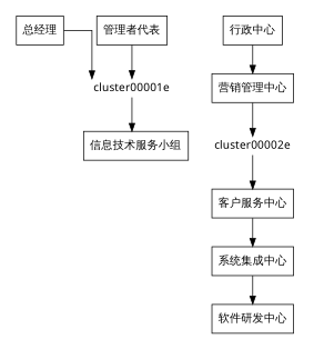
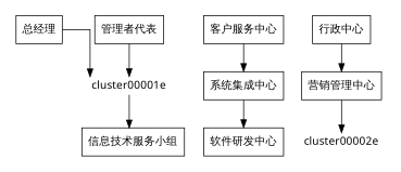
  digraph {
    compound=true
    rank=max
    rankdir=TB
    splines=ortho
    node [fontname=KaiTi shape=box]
    n1 [label="总经理"]
    n2 [label="管理者代表"]
    cluster00001e [color=white height=0 width=0]
    n4 [label="信息技术服务小组"]
    n5 [label="行政中心"]
    n6 [label="营销管理中心"]
    cluster00002e [color=white height=0 width=0]
    n8 [label="客户服务中心"]
    n9 [label="系统集成中心"]
    n10 [label="软件研发中心"]
    subgraph cluster_1 {
      color=white
      rank=same
      rankdir=LR
      n1
    }
    subgraph cluster_2 {
      color=white
      rank=same
      rankdir=LR
      n2
      cluster00001e
      n4
    }
    subgraph cluster_3 {
      color=white
      rank=same
      rankdir=LR
      n5
      n6
      cluster00002e
      n8
      n9
      n10
    }
    n1 -> cluster00001e
    n2 -> cluster00001e
    cluster00001e -> n4
    n5 -> n6
    n6 -> cluster00002e
-   cluster00002e -> n8
    n8 -> n9
    n9 -> n10
  }
